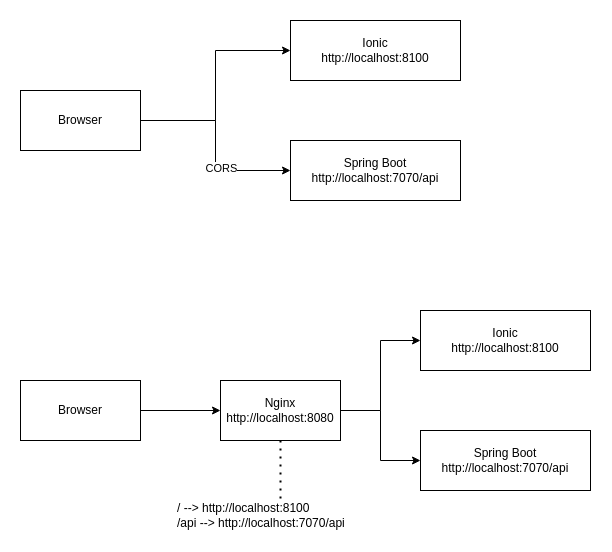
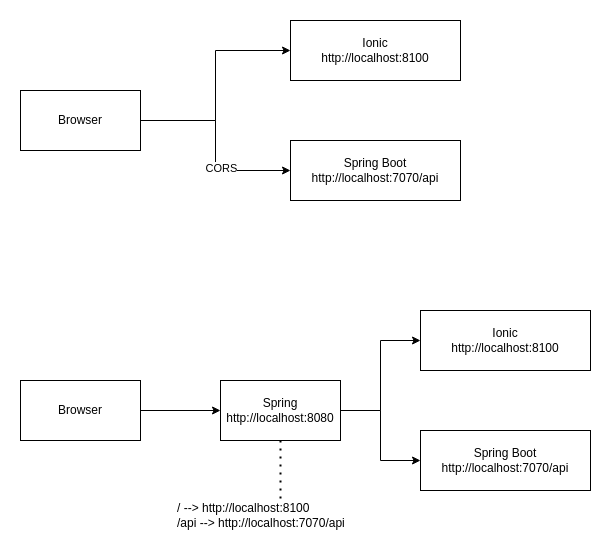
  <mxCell id="0" />
  <mxCell id="1" parent="0" />
  <mxCell id="2" value="Ionic&lt;br&gt;http://localhost:8100" style="rounded=0;whiteSpace=wrap;html=1;" vertex="1" parent="1"><mxGeometry x="290" y="20" width="170" height="60" as="geometry" /></mxCell>
  <mxCell id="3" value="Spring Boot&lt;br&gt;http://localhost:7070/api" style="rounded=0;whiteSpace=wrap;html=1;" vertex="1" parent="1"><mxGeometry x="290" y="140" width="170" height="60" as="geometry" /></mxCell>
  <mxCell id="4" style="edgeStyle=orthogonalEdgeStyle;rounded=0;orthogonalLoop=1;jettySize=auto;html=1;entryX=0;entryY=0.5;entryDx=0;entryDy=0;" edge="1" parent="1" source="7" target="2"><mxGeometry relative="1" as="geometry" /></mxCell>
  <mxCell id="5" style="edgeStyle=orthogonalEdgeStyle;rounded=0;orthogonalLoop=1;jettySize=auto;html=1;entryX=0;entryY=0.5;entryDx=0;entryDy=0;" edge="1" parent="1" source="7" target="3"><mxGeometry relative="1" as="geometry" /></mxCell>
  <mxCell id="6" value="CORS" style="edgeLabel;html=1;align=center;verticalAlign=middle;resizable=0;points=[];" vertex="1" connectable="0" parent="5"><mxGeometry x="0.3" y="3" relative="1" as="geometry"><mxPoint as="offset" /></mxGeometry></mxCell>
  <mxCell id="7" value="Browser" style="rounded=0;whiteSpace=wrap;html=1;" vertex="1" parent="1"><mxGeometry x="20" y="90" width="120" height="60" as="geometry" /></mxCell>
  <mxCell id="8" value="Ionic&lt;br&gt;http://localhost:8100" style="rounded=0;whiteSpace=wrap;html=1;" vertex="1" parent="1"><mxGeometry x="420" y="310" width="170" height="60" as="geometry" /></mxCell>
  <mxCell id="9" value="Spring Boot&lt;br&gt;http://localhost:7070/api" style="rounded=0;whiteSpace=wrap;html=1;" vertex="1" parent="1"><mxGeometry x="420" y="430" width="170" height="60" as="geometry" /></mxCell>
  <mxCell id="10" style="edgeStyle=orthogonalEdgeStyle;rounded=0;orthogonalLoop=1;jettySize=auto;html=1;entryX=0;entryY=0.5;entryDx=0;entryDy=0;" edge="1" parent="1" source="11" target="14"><mxGeometry relative="1" as="geometry" /></mxCell>
  <mxCell id="11" value="Browser" style="rounded=0;whiteSpace=wrap;html=1;" vertex="1" parent="1"><mxGeometry x="20" y="380" width="120" height="60" as="geometry" /></mxCell>
  <mxCell id="12" style="edgeStyle=orthogonalEdgeStyle;rounded=0;orthogonalLoop=1;jettySize=auto;html=1;entryX=0;entryY=0.5;entryDx=0;entryDy=0;" edge="1" parent="1" source="14" target="8"><mxGeometry relative="1" as="geometry" /></mxCell>
  <mxCell id="13" style="edgeStyle=orthogonalEdgeStyle;rounded=0;orthogonalLoop=1;jettySize=auto;html=1;" edge="1" parent="1" source="14" target="9"><mxGeometry relative="1" as="geometry" /></mxCell>
- <mxCell id="14" value="Nginx&lt;br&gt;http://localhost:8080" style="rounded=0;whiteSpace=wrap;html=1;" vertex="1" parent="1"><mxGeometry x="220" y="380" width="120" height="60" as="geometry" /></mxCell>
+ <mxCell id="14" value="Spring&lt;br&gt;http://localhost:8080" style="rounded=0;whiteSpace=wrap;html=1;" vertex="1" parent="1"><mxGeometry x="220" y="380" width="120" height="60" as="geometry" /></mxCell>
  <mxCell id="15" value="/ --&amp;gt; http://localhost:8100&lt;br&gt;/api --&amp;gt; http://localhost:7070/api" style="text;html=1;strokeColor=none;fillColor=none;align=left;verticalAlign=middle;whiteSpace=wrap;rounded=0;" vertex="1" parent="1"><mxGeometry x="175" y="500" width="210" height="30" as="geometry" /></mxCell>
  <mxCell id="16" value="" style="endArrow=none;dashed=1;html=1;dashPattern=1 3;strokeWidth=2;rounded=0;entryX=0.5;entryY=0;entryDx=0;entryDy=0;exitX=0.5;exitY=1;exitDx=0;exitDy=0;" edge="1" parent="1" source="14" target="15"><mxGeometry width="50" height="50" relative="1" as="geometry"><mxPoint x="330" y="360" as="sourcePoint" /><mxPoint x="380" y="310" as="targetPoint" /></mxGeometry></mxCell>
